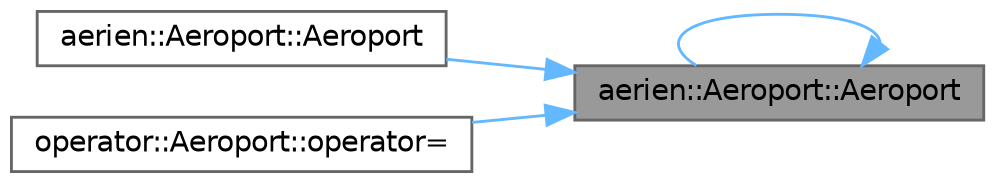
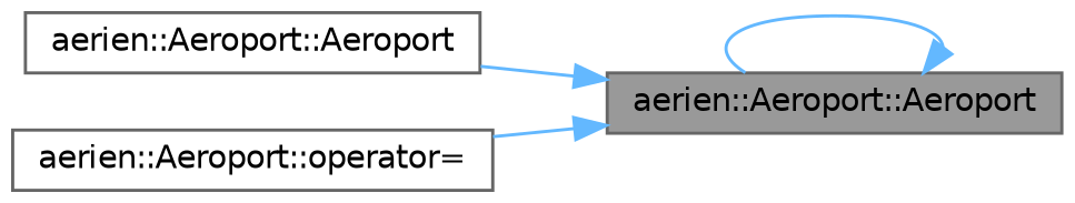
  digraph {
    rankdir=RL
    node [color=grey40 fillcolor=white fontname=Helvetica fontsize=10 shape=box style=filled]
    edge [color=steelblue1 dir=back fontname=Helvetica fontsize=10 labelfontname=Helvetica labelfontsize=10 style=solid]
    n1 [color=gray40 fillcolor=grey60 fontcolor=black height=0.2 label="aerien::Aeroport::Aeroport" width=0.4]
    n2 [height=0.2 label="aerien::Aeroport::Aeroport" width=0.4]
-   n3 [height=0.2 label="operator::Aeroport::operator=" width=0.4]
+   n3 [height=0.2 label="aerien::Aeroport::operator=" width=0.4]
    n1 -> n1
    n1 -> n2
    n1 -> n3
  }
